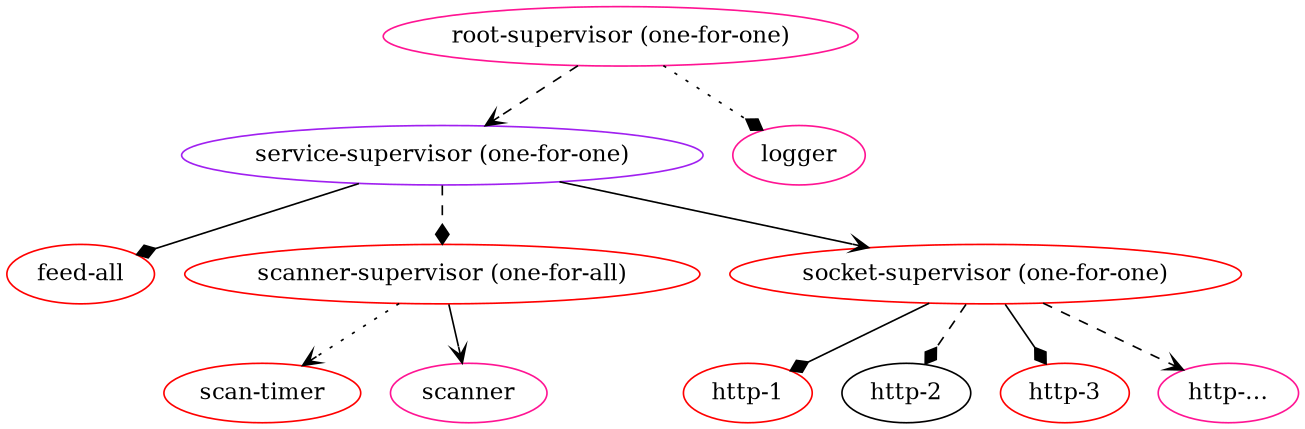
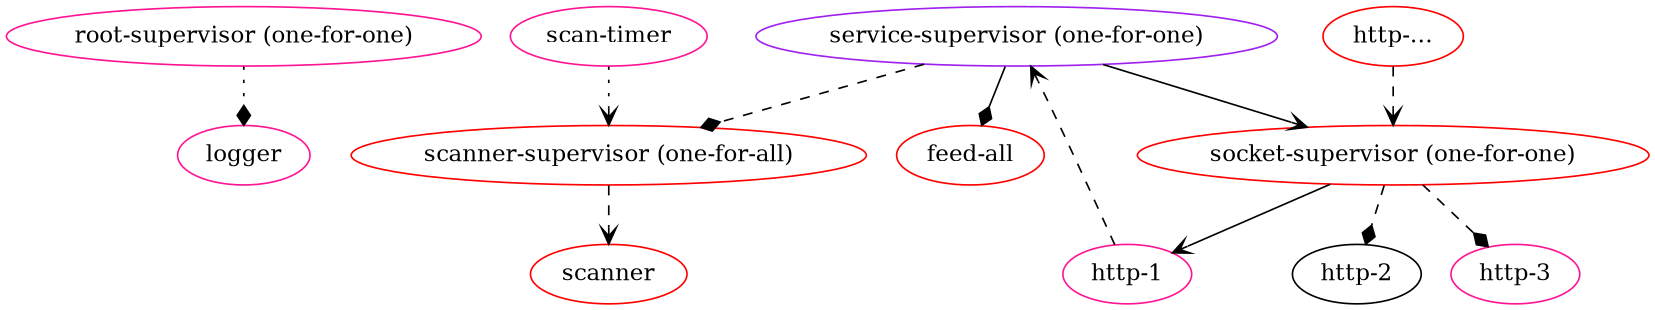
  strict digraph {
    splines=true
    node [color=red]
    edge [arrowhead=vee style=dashed]
    n1 [color=deeppink label="root-supervisor (one-for-one)"]
    n2 [color=purple label="service-supervisor (one-for-one)"]
    logger [color=deeppink]
    n4 [label="feed-all"]
    n5 [label="scanner-supervisor (one-for-all)"]
    n6 [label="socket-supervisor (one-for-one)"]
-   n7 [label="scan-timer"]
-   scanner [color=deeppink]
-   n9 [label="http-1"]
+   n7 [color=deeppink label="scan-timer"]
+   scanner
+   n9 [color=deeppink label="http-1"]
    n10 [color=black label="http-2"]
-   n11 [label="http-3"]
-   n12 [color=deeppink label="http-…"]
-   n1 -> n2
+   n11 [color=deeppink label="http-3"]
+   n12 [label="http-…"]
+   n9 -> n2
    n1 -> logger [arrowhead=diamond style=dotted]
    n2 -> n4 [arrowhead=diamond style=solid]
    n2 -> n5 [arrowhead=diamond]
    n2 -> n6 [style=solid]
-   n5 -> n7 [style=dotted]
-   n5 -> scanner [style=solid]
-   n6 -> n9 [arrowhead=diamond style=solid]
+   n7 -> n5 [style=dotted]
+   n5 -> scanner
+   n6 -> n9 [style=solid]
    n6 -> n10 [arrowhead=diamond]
-   n6 -> n11 [arrowhead=diamond style=solid]
-   n6 -> n12
+   n6 -> n11 [arrowhead=diamond]
+   n12 -> n6
  }
